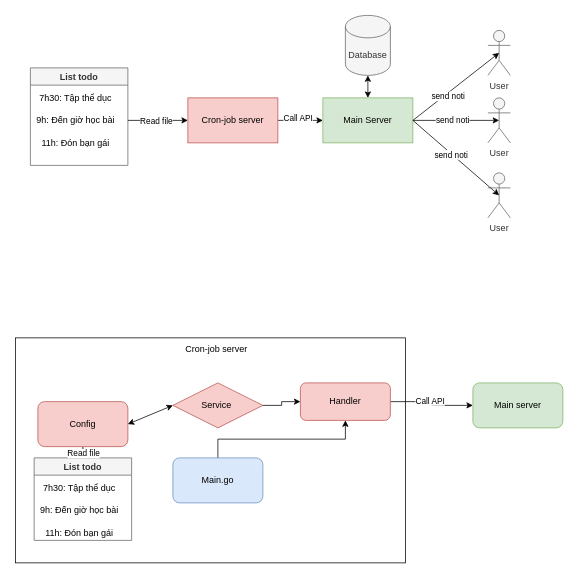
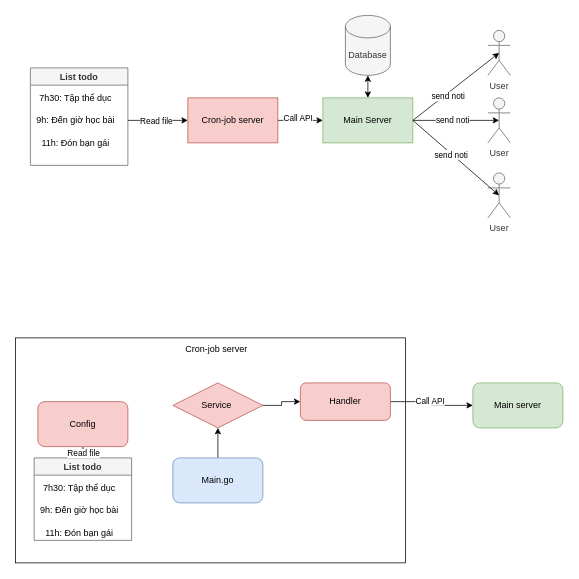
  <mxCell id="0" />
  <mxCell id="1" parent="0" />
  <mxCell id="2" value="" style="rounded=0;whiteSpace=wrap;html=1;" vertex="1" parent="1"><mxGeometry x="20" y="450" width="520" height="300" as="geometry" /></mxCell>
  <mxCell id="3" style="edgeStyle=orthogonalEdgeStyle;rounded=0;orthogonalLoop=1;jettySize=auto;html=1;entryX=0;entryY=0.5;entryDx=0;entryDy=0;" edge="1" parent="1" source="5" target="6"><mxGeometry relative="1" as="geometry" /></mxCell>
  <mxCell id="4" value="Call API" style="edgeLabel;html=1;align=center;verticalAlign=middle;resizable=0;points=[];" vertex="1" connectable="0" parent="3"><mxGeometry x="-0.133" y="4" relative="1" as="geometry"><mxPoint as="offset" /></mxGeometry></mxCell>
  <mxCell id="5" value="Cron-job server" style="rounded=0;whiteSpace=wrap;html=1;fillColor=#f8cecc;strokeColor=#b85450;" vertex="1" parent="1"><mxGeometry x="250" y="130" width="120" height="60" as="geometry" /></mxCell>
  <mxCell id="6" value="Main Server" style="rounded=0;whiteSpace=wrap;html=1;fillColor=#d5e8d4;strokeColor=#82b366;" vertex="1" parent="1"><mxGeometry x="430" y="130" width="120" height="60" as="geometry" /></mxCell>
  <mxCell id="7" value="User" style="shape=umlActor;verticalLabelPosition=bottom;verticalAlign=top;html=1;outlineConnect=0;fillColor=#f5f5f5;fontColor=#333333;strokeColor=#666666;" vertex="1" parent="1"><mxGeometry x="650" y="130" width="30" height="60" as="geometry" /></mxCell>
  <mxCell id="8" value="User" style="shape=umlActor;verticalLabelPosition=bottom;verticalAlign=top;html=1;outlineConnect=0;fillColor=#f5f5f5;fontColor=#333333;strokeColor=#666666;" vertex="1" parent="1"><mxGeometry x="650" width="30" height="60" as="geometry" y="40" /></mxCell>
  <mxCell id="9" value="User" style="shape=umlActor;verticalLabelPosition=bottom;verticalAlign=top;html=1;outlineConnect=0;fillColor=#f5f5f5;fontColor=#333333;strokeColor=#666666;" vertex="1" parent="1"><mxGeometry x="650" y="230" width="30" height="60" as="geometry" /></mxCell>
  <mxCell id="10" value="List todo" style="swimlane;whiteSpace=wrap;html=1;fillColor=#f5f5f5;fontColor=#333333;strokeColor=#666666;" vertex="1" parent="1"><mxGeometry x="40" y="90" width="130" height="130" as="geometry" /></mxCell>
  <mxCell id="11" value="7h30: Tập thể dục" style="text;html=1;align=center;verticalAlign=middle;resizable=0;points=[];autosize=1;strokeColor=none;fillColor=none;" vertex="1" parent="10"><mxGeometry y="25" width="120" height="30" as="geometry" /></mxCell>
  <mxCell id="12" value="9h: Đến giờ học bài" style="text;html=1;align=center;verticalAlign=middle;resizable=0;points=[];autosize=1;strokeColor=none;fillColor=none;" vertex="1" parent="10"><mxGeometry x="-5" y="55" width="130" height="30" as="geometry" /></mxCell>
  <mxCell id="13" value="11h: Đón bạn gái" style="text;html=1;align=center;verticalAlign=middle;resizable=0;points=[];autosize=1;strokeColor=none;fillColor=none;" vertex="1" parent="10"><mxGeometry x="5" y="85" width="110" height="30" as="geometry" /></mxCell>
  <mxCell id="14" value="Database" style="shape=cylinder3;whiteSpace=wrap;html=1;boundedLbl=1;backgroundOutline=1;size=15;fillColor=#f5f5f5;fontColor=#333333;strokeColor=#666666;" vertex="1" parent="1"><mxGeometry x="460" y="20" width="60" height="80" as="geometry" /></mxCell>
  <mxCell id="15" value="" style="endArrow=classic;startArrow=classic;html=1;rounded=0;exitX=0.5;exitY=0;exitDx=0;exitDy=0;entryX=0.5;entryY=1;entryDx=0;entryDy=0;entryPerimeter=0;" edge="1" parent="1" source="6" target="14"><mxGeometry width="50" height="50" relative="1" as="geometry"><mxPoint x="380" y="110" as="sourcePoint" /><mxPoint x="430" y="60" as="targetPoint" /></mxGeometry></mxCell>
  <mxCell id="16" value="" style="endArrow=classic;html=1;rounded=0;exitX=1;exitY=0.5;exitDx=0;exitDy=0;entryX=0.5;entryY=0.5;entryDx=0;entryDy=0;entryPerimeter=0;" edge="1" parent="1" source="6" target="8"><mxGeometry width="50" height="50" relative="1" as="geometry"><mxPoint x="380" y="260" as="sourcePoint" /><mxPoint x="430" y="210" as="targetPoint" /></mxGeometry></mxCell>
  <mxCell id="17" value="send noti" style="edgeLabel;html=1;align=center;verticalAlign=middle;resizable=0;points=[];" vertex="1" connectable="0" parent="16"><mxGeometry x="-0.219" y="-3" relative="1" as="geometry"><mxPoint as="offset" /></mxGeometry></mxCell>
  <mxCell id="18" value="" style="endArrow=classic;html=1;rounded=0;exitX=1;exitY=0.5;exitDx=0;exitDy=0;entryX=0.5;entryY=0.5;entryDx=0;entryDy=0;entryPerimeter=0;" edge="1" parent="1" source="6" target="7"><mxGeometry width="50" height="50" relative="1" as="geometry"><mxPoint x="380" y="260" as="sourcePoint" /><mxPoint x="430" y="210" as="targetPoint" /></mxGeometry></mxCell>
  <mxCell id="19" value="send noti" style="edgeLabel;html=1;align=center;verticalAlign=middle;resizable=0;points=[];" vertex="1" connectable="0" parent="18"><mxGeometry x="-0.093" y="1" relative="1" as="geometry"><mxPoint as="offset" /></mxGeometry></mxCell>
  <mxCell id="20" value="" style="endArrow=classic;html=1;rounded=0;entryX=0.5;entryY=0.5;entryDx=0;entryDy=0;entryPerimeter=0;" edge="1" parent="1" target="9"><mxGeometry width="50" height="50" relative="1" as="geometry"><mxPoint x="550" y="160" as="sourcePoint" /><mxPoint x="635" y="190" as="targetPoint" /></mxGeometry></mxCell>
  <mxCell id="21" value="send noti" style="edgeLabel;html=1;align=center;verticalAlign=middle;resizable=0;points=[];" vertex="1" connectable="0" parent="20"><mxGeometry x="-0.107" y="-1" relative="1" as="geometry"><mxPoint as="offset" /></mxGeometry></mxCell>
  <mxCell id="22" value="" style="endArrow=classic;html=1;rounded=0;entryX=0;entryY=0.5;entryDx=0;entryDy=0;" edge="1" parent="1" target="5"><mxGeometry width="50" height="50" relative="1" as="geometry"><mxPoint x="170" y="160" as="sourcePoint" /><mxPoint x="430" y="210" as="targetPoint" /></mxGeometry></mxCell>
  <mxCell id="23" value="Read file" style="edgeLabel;html=1;align=center;verticalAlign=middle;resizable=0;points=[];" vertex="1" connectable="0" parent="22"><mxGeometry x="-0.075" relative="1" as="geometry"><mxPoint as="offset" /></mxGeometry></mxCell>
  <mxCell id="24" style="edgeStyle=orthogonalEdgeStyle;rounded=0;orthogonalLoop=1;jettySize=auto;html=1;entryX=0;entryY=0.5;entryDx=0;entryDy=0;" edge="1" parent="1" source="26" target="36"><mxGeometry relative="1" as="geometry" /></mxCell>
  <mxCell id="25" value="Call API" style="edgeLabel;html=1;align=center;verticalAlign=middle;resizable=0;points=[];" vertex="1" connectable="0" parent="24"><mxGeometry x="-0.091" y="2" relative="1" as="geometry"><mxPoint as="offset" /></mxGeometry></mxCell>
  <mxCell id="26" value="Handler" style="rounded=1;whiteSpace=wrap;html=1;fillColor=#f8cecc;strokeColor=#b85450;" vertex="1" parent="1"><mxGeometry x="400" y="510" width="120" height="50" as="geometry" /></mxCell>
  <mxCell id="27" style="edgeStyle=orthogonalEdgeStyle;rounded=0;orthogonalLoop=1;jettySize=auto;html=1;" edge="1" parent="1" source="28" target="26"><mxGeometry relative="1" as="geometry" /></mxCell>
  <mxCell id="28" value="Service&amp;nbsp;" style="rhombus;whiteSpace=wrap;html=1;fillColor=#f8cecc;strokeColor=#b85450;" vertex="1" parent="1"><mxGeometry x="230" y="510" width="120" height="60" as="geometry" /></mxCell>
- <mxCell id="29" style="edgeStyle=orthogonalEdgeStyle;rounded=0;orthogonalLoop=1;jettySize=auto;html=1;exitX=0.5;exitY=0;exitDx=0;exitDy=0;" edge="1" parent="1" source="30" target="26"><mxGeometry relative="1" as="geometry" /></mxCell>
+ <mxCell id="29" style="edgeStyle=orthogonalEdgeStyle;rounded=0;orthogonalLoop=1;jettySize=auto;html=1;exitX=0.5;exitY=0;exitDx=0;exitDy=0;entryX=0.5;entryY=1;entryDx=0;entryDy=0;" edge="1" parent="1" source="30" target="28"><mxGeometry relative="1" as="geometry" /></mxCell>
  <mxCell id="30" value="Main.go" style="rounded=1;whiteSpace=wrap;html=1;fillColor=#dae8fc;strokeColor=#6c8ebf;" vertex="1" parent="1"><mxGeometry x="230" y="610" width="120" height="60" as="geometry" /></mxCell>
  <mxCell id="31" value="Config" style="rounded=1;whiteSpace=wrap;html=1;fillColor=#f8cecc;strokeColor=#b85450;" vertex="1" parent="1"><mxGeometry x="50" y="535" width="120" height="60" as="geometry" /></mxCell>
  <mxCell id="32" value="List todo" style="swimlane;whiteSpace=wrap;html=1;fillColor=#f5f5f5;fontColor=#333333;strokeColor=#666666;" vertex="1" parent="1"><mxGeometry x="45" y="610" width="130" height="110" as="geometry" /></mxCell>
  <mxCell id="33" value="7h30: Tập thể dục" style="text;html=1;align=center;verticalAlign=middle;resizable=0;points=[];autosize=1;strokeColor=none;fillColor=none;" vertex="1" parent="32"><mxGeometry y="25" width="120" height="30" as="geometry" /></mxCell>
  <mxCell id="34" value="9h: Đến giờ học bài" style="text;html=1;align=center;verticalAlign=middle;resizable=0;points=[];autosize=1;strokeColor=none;fillColor=none;" vertex="1" parent="32"><mxGeometry x="-5" y="55" width="130" height="30" as="geometry" /></mxCell>
  <mxCell id="35" value="11h: Đón bạn gái" style="text;html=1;align=center;verticalAlign=middle;resizable=0;points=[];autosize=1;strokeColor=none;fillColor=none;" vertex="1" parent="32"><mxGeometry x="5" y="85" width="110" height="30" as="geometry" /></mxCell>
  <mxCell id="36" value="Main server" style="rounded=1;whiteSpace=wrap;html=1;fillColor=#d5e8d4;strokeColor=#82b366;" vertex="1" parent="1"><mxGeometry x="630" y="510" width="120" height="60" as="geometry" /></mxCell>
- <mxCell id="37" value="" style="endArrow=classic;startArrow=classic;html=1;rounded=0;exitX=1;exitY=0.5;exitDx=0;exitDy=0;entryX=0;entryY=0.5;entryDx=0;entryDy=0;" edge="1" parent="1" source="31" target="28"><mxGeometry width="50" height="50" relative="1" as="geometry"><mxPoint x="300" y="610" as="sourcePoint" /><mxPoint x="350" y="560" as="targetPoint" /></mxGeometry></mxCell>
  <mxCell id="38" value="Cron-job server&amp;nbsp;" style="text;html=1;strokeColor=none;fillColor=none;align=center;verticalAlign=middle;whiteSpace=wrap;rounded=0;" vertex="1" parent="1"><mxGeometry x="230" y="450" width="120" height="30" as="geometry" /></mxCell>
  <mxCell id="39" value="" style="endArrow=classic;startArrow=classic;html=1;rounded=0;entryX=0.5;entryY=1;entryDx=0;entryDy=0;exitX=0.5;exitY=0;exitDx=0;exitDy=0;" edge="1" parent="1" source="32" target="31"><mxGeometry width="50" height="50" relative="1" as="geometry"><mxPoint x="300" y="610" as="sourcePoint" /><mxPoint x="350" y="560" as="targetPoint" /></mxGeometry></mxCell>
  <mxCell id="40" value="Read file" style="edgeLabel;html=1;align=center;verticalAlign=middle;resizable=0;points=[];" vertex="1" connectable="0" parent="39"><mxGeometry x="-0.033" relative="1" as="geometry"><mxPoint as="offset" /></mxGeometry></mxCell>
